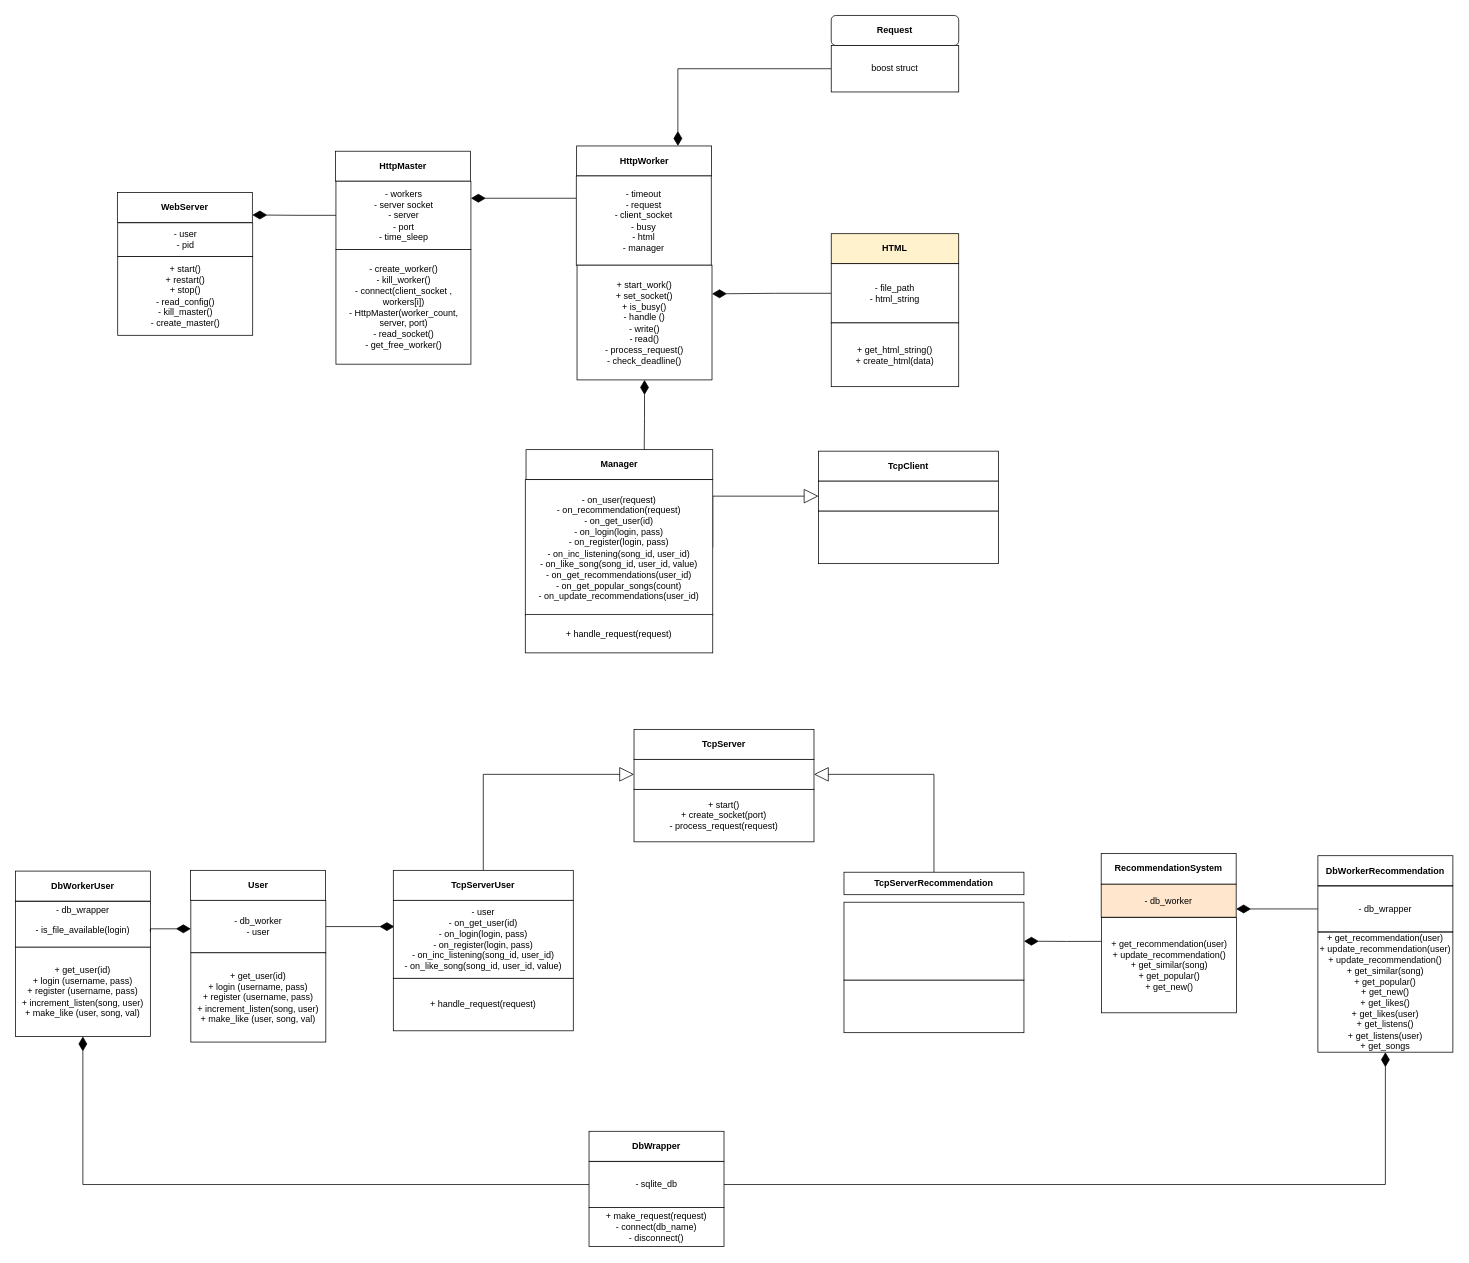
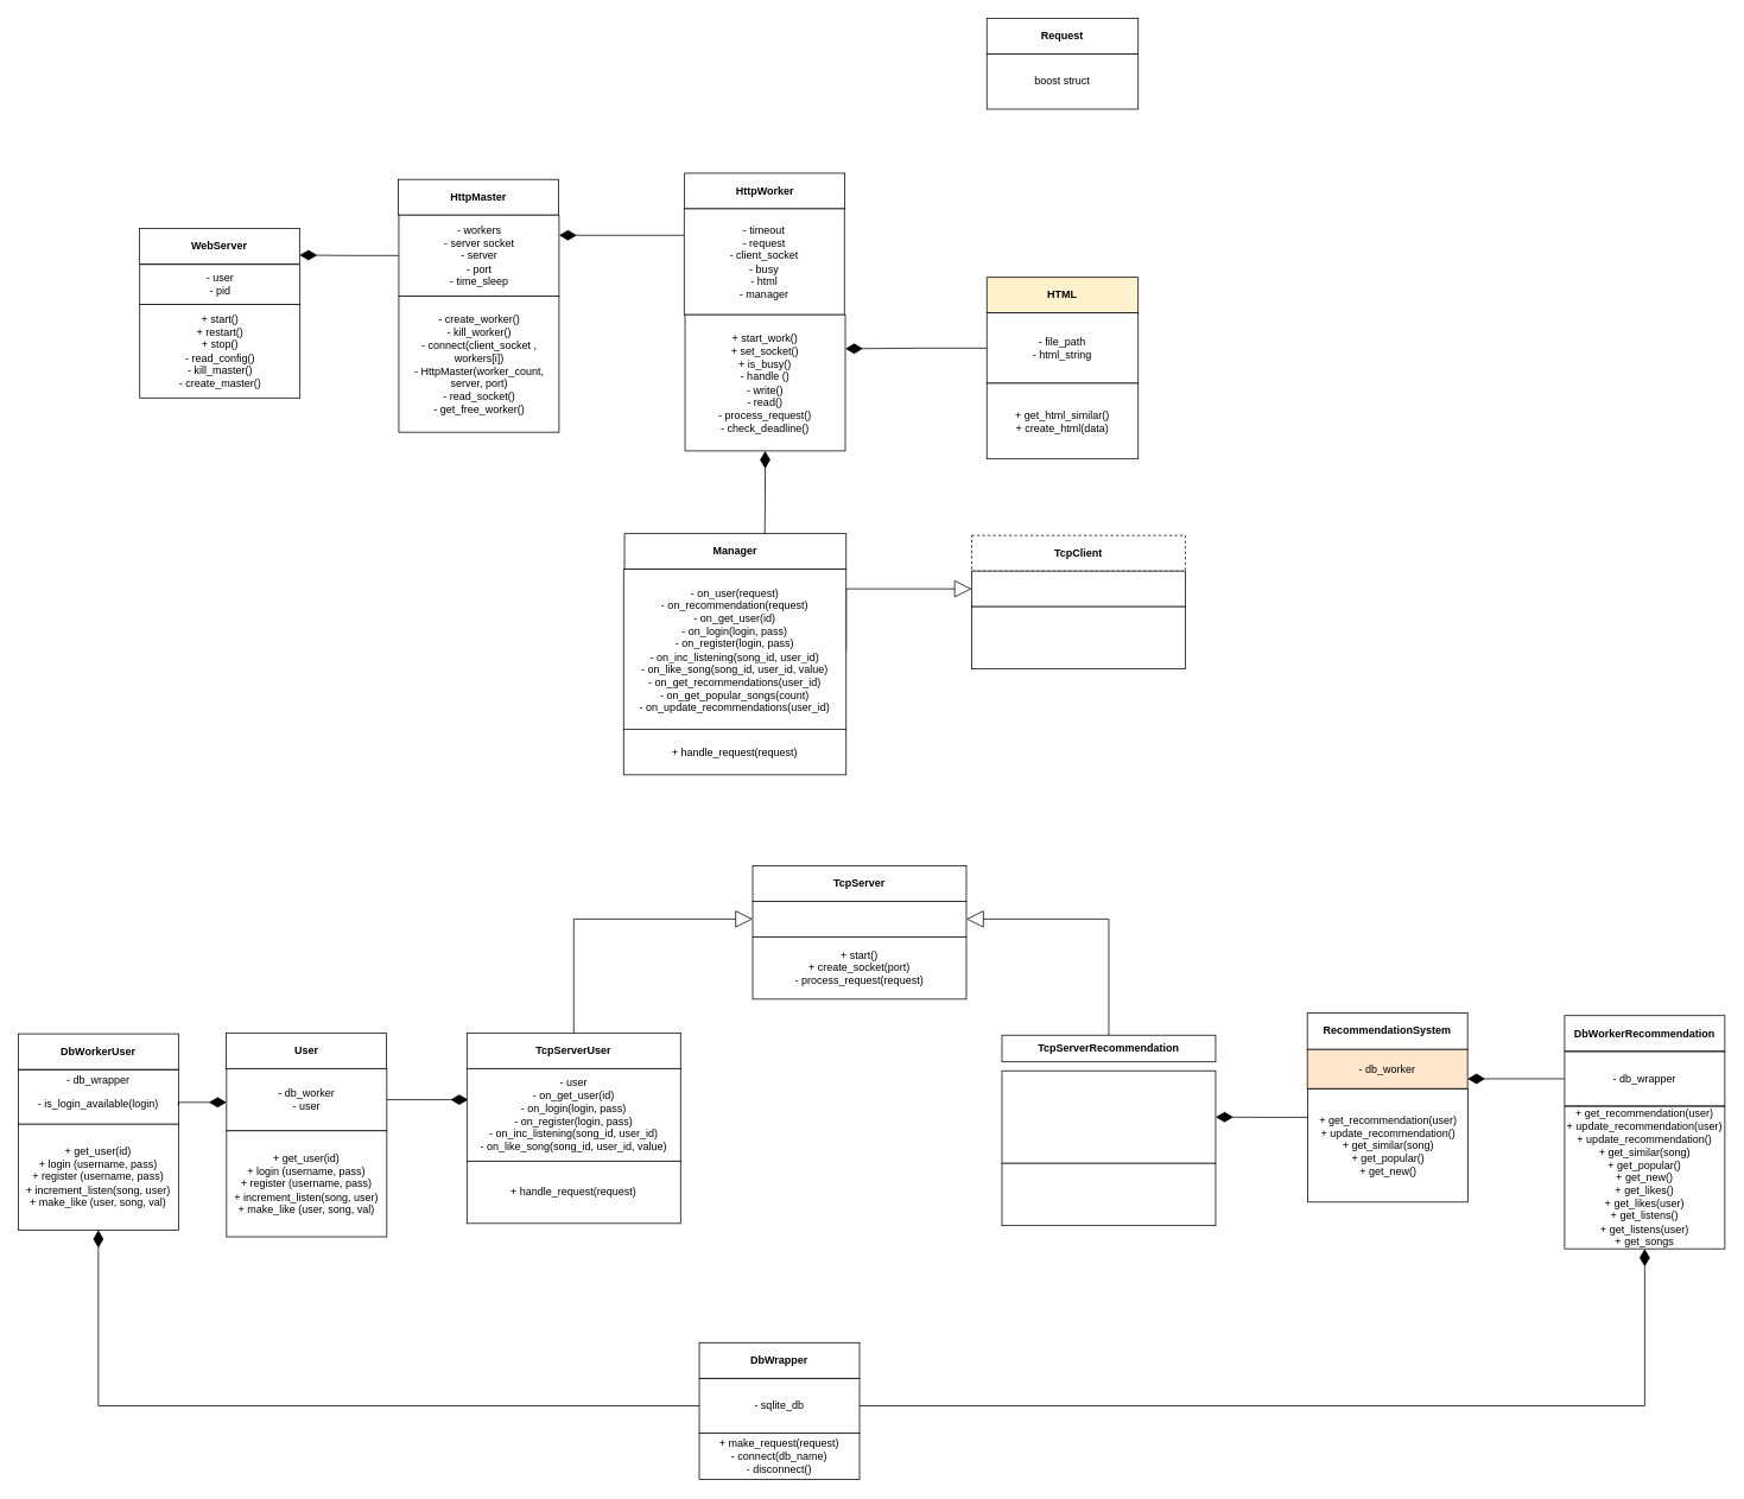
  <mxCell id="0" />
  <mxCell id="1" parent="0" />
  <mxCell id="2" value="&lt;b&gt;User&lt;/b&gt;" style="rounded=0;whiteSpace=wrap;html=1;" parent="1" vertex="1"><mxGeometry x="253.5" y="1160" width="180" height="40" as="geometry" /></mxCell>
  <mxCell id="3" style="edgeStyle=orthogonalEdgeStyle;rounded=0;orthogonalLoop=1;jettySize=auto;html=1;exitX=1;exitY=0.5;exitDx=0;exitDy=0;entryX=0.006;entryY=0.337;entryDx=0;entryDy=0;entryPerimeter=0;endArrow=diamondThin;endFill=1;endSize=17;" edge="1" parent="1" source="4" target="55"><mxGeometry relative="1" as="geometry" /></mxCell>
  <mxCell id="4" value="- db_worker&lt;br&gt;- user" style="rounded=0;whiteSpace=wrap;html=1;" parent="1" vertex="1"><mxGeometry x="254" y="1200" width="180" height="70" as="geometry" /></mxCell>
  <mxCell id="5" value="+ get_user(id)&lt;br&gt;+ login (username, pass)&lt;br&gt;+ register (username, pass)&lt;br&gt;+ increment_listen(song, user)&lt;br&gt;+ make_like (user, song, val)" style="rounded=0;whiteSpace=wrap;html=1;" parent="1" vertex="1"><mxGeometry x="254" y="1270" width="180" height="119" as="geometry" /></mxCell>
  <mxCell id="6" value="&lt;b&gt;WebServer&lt;/b&gt;" style="rounded=0;whiteSpace=wrap;html=1;" parent="1" vertex="1"><mxGeometry x="156" y="256" width="180" height="40" as="geometry" /></mxCell>
  <mxCell id="7" value="- user&lt;br&gt;- pid" style="rounded=0;whiteSpace=wrap;html=1;" parent="1" vertex="1"><mxGeometry x="156.5" y="296.5" width="180" height="45" as="geometry" /></mxCell>
  <mxCell id="8" value="+ start()&lt;br&gt;+ restart()&lt;br&gt;+ stop()&lt;br&gt;- read_config()&lt;br&gt;- kill_master()&lt;br&gt;- create_master()" style="rounded=0;whiteSpace=wrap;html=1;" parent="1" vertex="1"><mxGeometry x="156.5" y="341.5" width="180" height="105" as="geometry" /></mxCell>
  <mxCell id="9" value="&lt;b&gt;HttpMaster&lt;/b&gt;" style="rounded=0;whiteSpace=wrap;html=1;" parent="1" vertex="1"><mxGeometry x="447" y="201" width="180" height="40" as="geometry" /></mxCell>
  <mxCell id="10" style="edgeStyle=orthogonalEdgeStyle;rounded=0;orthogonalLoop=1;jettySize=auto;html=1;entryX=1;entryY=0.75;entryDx=0;entryDy=0;endArrow=diamondThin;endFill=1;endSize=17;" edge="1" parent="1" source="11" target="6"><mxGeometry relative="1" as="geometry" /></mxCell>
  <mxCell id="11" value="&lt;div&gt;&lt;span&gt;- workers&lt;/span&gt;&lt;br&gt;&lt;/div&gt;- server socket&lt;br&gt;- server&lt;br&gt;- port&lt;br&gt;- time_sleep" style="rounded=0;whiteSpace=wrap;html=1;" parent="1" vertex="1"><mxGeometry x="447.5" y="241" width="180" height="91" as="geometry" /></mxCell>
  <mxCell id="12" value="- create_worker()&lt;br&gt;&lt;div&gt;&lt;span&gt;- kill_worker()&lt;/span&gt;&lt;/div&gt;&lt;div&gt;- connect(client_socket&amp;nbsp;, workers[i])&lt;/div&gt;&lt;div&gt;- HttpMaster(worker_count, server, port)&lt;/div&gt;&lt;div&gt;- read_socket()&lt;/div&gt;&lt;div&gt;- get_free_worker()&lt;/div&gt;" style="rounded=0;whiteSpace=wrap;html=1;" parent="1" vertex="1"><mxGeometry x="447.5" y="332" width="180" height="153" as="geometry" /></mxCell>
  <mxCell id="13" value="&lt;b&gt;HttpWorker&lt;/b&gt;" style="rounded=0;whiteSpace=wrap;html=1;" parent="1" vertex="1"><mxGeometry x="768.5" y="194" width="180" height="40" as="geometry" /></mxCell>
  <mxCell id="14" style="edgeStyle=orthogonalEdgeStyle;rounded=0;orthogonalLoop=1;jettySize=auto;html=1;exitX=0;exitY=0.25;exitDx=0;exitDy=0;entryX=1;entryY=0.25;entryDx=0;entryDy=0;endArrow=diamondThin;endFill=1;endSize=17;" edge="1" parent="1" source="15" target="11"><mxGeometry relative="1" as="geometry" /></mxCell>
  <mxCell id="15" value="&lt;div&gt;&lt;div&gt;- timeout&lt;/div&gt;&lt;div&gt;- request&lt;/div&gt;&lt;/div&gt;&lt;div&gt;- client_socket&lt;/div&gt;&lt;div&gt;- busy&lt;/div&gt;&lt;div&gt;- html&lt;/div&gt;&lt;div&gt;- manager&lt;/div&gt;" style="rounded=0;whiteSpace=wrap;html=1;" parent="1" vertex="1"><mxGeometry x="768" y="234" width="180" height="119" as="geometry" /></mxCell>
  <mxCell id="16" style="edgeStyle=orthogonalEdgeStyle;rounded=0;orthogonalLoop=1;jettySize=auto;html=1;exitX=0.5;exitY=1;exitDx=0;exitDy=0;entryX=0.633;entryY=0.013;entryDx=0;entryDy=0;entryPerimeter=0;startArrow=diamondThin;startFill=1;startSize=17;endArrow=none;endFill=0;endSize=17;" edge="1" parent="1" source="17" target="25"><mxGeometry relative="1" as="geometry" /></mxCell>
  <mxCell id="17" value="&lt;div&gt;&lt;span&gt;+ start_work()&lt;/span&gt;&lt;/div&gt;&lt;div&gt;+ set_socket()&lt;/div&gt;&lt;div&gt;+ is_busy()&lt;br&gt;&lt;/div&gt;&lt;div&gt;- handle ()&lt;/div&gt;&lt;div&gt;- write()&lt;/div&gt;&lt;div&gt;- read()&lt;/div&gt;&lt;div&gt;- process_request()&lt;/div&gt;&lt;div&gt;- check_deadline()&lt;/div&gt;" style="rounded=0;whiteSpace=wrap;html=1;" parent="1" vertex="1"><mxGeometry x="769" y="353" width="180" height="153" as="geometry" /></mxCell>
  <mxCell id="18" value="&lt;b&gt;HTML&lt;/b&gt;" style="rounded=0;whiteSpace=wrap;html=1;fillColor=#fff2cc;" parent="1" vertex="1"><mxGeometry x="1108" y="311" width="170" height="40" as="geometry" /></mxCell>
  <mxCell id="19" style="edgeStyle=orthogonalEdgeStyle;rounded=0;orthogonalLoop=1;jettySize=auto;html=1;exitX=0;exitY=0.5;exitDx=0;exitDy=0;entryX=1;entryY=0.25;entryDx=0;entryDy=0;endArrow=diamondThin;endFill=1;endSize=17;" edge="1" parent="1" source="20" target="17"><mxGeometry relative="1" as="geometry" /></mxCell>
  <mxCell id="20" value="- file_path&lt;br&gt;- html_string" style="rounded=0;whiteSpace=wrap;html=1;" parent="1" vertex="1"><mxGeometry x="1108" y="351" width="170" height="79" as="geometry" /></mxCell>
- <mxCell id="21" value="&lt;div&gt;&lt;span&gt;+ get_html_string()&lt;/span&gt;&lt;br&gt;&lt;/div&gt;&lt;div&gt;+ create_html(data)&lt;/div&gt;" style="rounded=0;whiteSpace=wrap;html=1;" parent="1" vertex="1"><mxGeometry x="1108" y="430" width="170" height="85" as="geometry" /></mxCell>
- <mxCell id="22" value="&lt;b&gt;Request&lt;/b&gt;" style="whiteSpace=wrap;html=1;rounded=1;" parent="1" vertex="1"><mxGeometry x="1108" y="20" width="170" height="40" as="geometry" /></mxCell>
- <mxCell id="23" style="edgeStyle=orthogonalEdgeStyle;rounded=0;orthogonalLoop=1;jettySize=auto;html=1;exitX=0;exitY=0.5;exitDx=0;exitDy=0;entryX=0.75;entryY=0;entryDx=0;entryDy=0;endArrow=diamondThin;endFill=1;endSize=17;" edge="1" parent="1" source="24" target="13"><mxGeometry relative="1" as="geometry" /></mxCell>
+ <mxCell id="21" value="&lt;div&gt;&lt;span&gt;+ get_html_similar()&lt;/span&gt;&lt;br&gt;&lt;/div&gt;&lt;div&gt;+ create_html(data)&lt;/div&gt;" style="rounded=0;whiteSpace=wrap;html=1;" parent="1" vertex="1"><mxGeometry x="1108" y="430" width="170" height="85" as="geometry" /></mxCell>
+ <mxCell id="22" value="&lt;b&gt;Request&lt;/b&gt;" style="rounded=0;whiteSpace=wrap;html=1;" parent="1" vertex="1"><mxGeometry x="1108" y="20" width="170" height="40" as="geometry" /></mxCell>
  <mxCell id="24" value="boost struct" style="rounded=0;whiteSpace=wrap;html=1;" parent="1" vertex="1"><mxGeometry x="1108" y="60" width="170" height="62" as="geometry" /></mxCell>
  <mxCell id="25" value="&lt;b&gt;Manager&lt;/b&gt;" style="rounded=0;whiteSpace=wrap;html=1;" parent="1" vertex="1"><mxGeometry x="701" y="599" width="249" height="40" as="geometry" /></mxCell>
  <mxCell id="26" style="edgeStyle=orthogonalEdgeStyle;rounded=0;orthogonalLoop=1;jettySize=auto;html=1;exitX=1;exitY=0.5;exitDx=0;exitDy=0;entryX=0;entryY=0.5;entryDx=0;entryDy=0;endArrow=block;endFill=0;endSize=17;" edge="1" parent="1" source="27" target="47"><mxGeometry relative="1" as="geometry"><Array as="points"><mxPoint x="950" y="661" /></Array></mxGeometry></mxCell>
  <mxCell id="27" value="&lt;pre&gt;&lt;span style=&quot;background-color: rgb(255 , 255 , 255)&quot;&gt;&lt;font face=&quot;Helvetica&quot;&gt;- on_user(request)&lt;br&gt;- on_recommendation(request)&lt;br&gt;- on_get_user(id)&lt;br&gt;- on_login(login, pass)&lt;br&gt;- on_register(login, pass)&lt;br&gt;- on_inc_listening(song_id, user_id)&lt;br&gt;- on_like_song(song_id, user_id, value)&lt;br&gt;- on_get_recommendations(user_id)&lt;br&gt;- on_get_popular_songs(count)&lt;br&gt;- on_update_recommendations(user_id)&lt;/font&gt;&lt;/span&gt;&lt;/pre&gt;" style="rounded=0;whiteSpace=wrap;html=1;" parent="1" vertex="1"><mxGeometry x="700" y="639" width="250" height="181" as="geometry" /></mxCell>
  <mxCell id="28" value="+ handle_request(request)" style="rounded=0;whiteSpace=wrap;html=1;" parent="1" vertex="1"><mxGeometry x="700" y="819" width="250" height="51" as="geometry" /></mxCell>
  <mxCell id="29" value="&lt;b&gt;DbWrapper&lt;/b&gt;" style="rounded=0;whiteSpace=wrap;html=1;" parent="1" vertex="1"><mxGeometry x="785" y="1508" width="180" height="40" as="geometry" /></mxCell>
  <mxCell id="30" style="edgeStyle=orthogonalEdgeStyle;rounded=0;orthogonalLoop=1;jettySize=auto;html=1;exitX=0;exitY=0.5;exitDx=0;exitDy=0;entryX=0.5;entryY=1;entryDx=0;entryDy=0;endSize=17;endArrow=diamondThin;endFill=1;" edge="1" parent="1" source="32" target="36"><mxGeometry relative="1" as="geometry" /></mxCell>
  <mxCell id="31" style="edgeStyle=orthogonalEdgeStyle;rounded=0;orthogonalLoop=1;jettySize=auto;html=1;exitX=1;exitY=0.5;exitDx=0;exitDy=0;entryX=0.5;entryY=1;entryDx=0;entryDy=0;endSize=17;endArrow=diamondThin;endFill=1;" edge="1" parent="1" source="32" target="41"><mxGeometry relative="1" as="geometry" /></mxCell>
  <mxCell id="32" value="- sqlite_db" style="rounded=0;whiteSpace=wrap;html=1;" parent="1" vertex="1"><mxGeometry x="785" y="1548.5" width="180" height="61" as="geometry" /></mxCell>
  <mxCell id="33" value="+ make_request(request)&lt;br&gt;- connect(db_name)&lt;br&gt;- disconnect()" style="rounded=0;whiteSpace=wrap;html=1;" parent="1" vertex="1"><mxGeometry x="785" y="1609.5" width="180" height="52" as="geometry" /></mxCell>
  <mxCell id="34" value="&lt;b&gt;DbWorkerUser&lt;/b&gt;" style="rounded=0;whiteSpace=wrap;html=1;" parent="1" vertex="1"><mxGeometry x="20" y="1161" width="180" height="40" as="geometry" /></mxCell>
- <mxCell id="35" value="&lt;span style=&quot;background-color: rgb(255 , 255 , 255)&quot;&gt;- db_wrapper&lt;br&gt;&lt;/span&gt;&lt;pre&gt;&lt;span style=&quot;background-color: rgb(255 , 255 , 255)&quot;&gt;&lt;font face=&quot;Helvetica&quot;&gt;- is_file_available(login)&lt;/font&gt;&lt;/span&gt;&lt;/pre&gt;" style="rounded=0;whiteSpace=wrap;html=1;" parent="1" vertex="1"><mxGeometry x="20" y="1201.5" width="180" height="61" as="geometry" /></mxCell>
+ <mxCell id="35" value="&lt;span style=&quot;background-color: rgb(255 , 255 , 255)&quot;&gt;- db_wrapper&lt;br&gt;&lt;/span&gt;&lt;pre&gt;&lt;span style=&quot;background-color: rgb(255 , 255 , 255)&quot;&gt;&lt;font face=&quot;Helvetica&quot;&gt;- is_login_available(login)&lt;/font&gt;&lt;/span&gt;&lt;/pre&gt;" style="rounded=0;whiteSpace=wrap;html=1;" parent="1" vertex="1"><mxGeometry x="20" y="1201.5" width="180" height="61" as="geometry" /></mxCell>
  <mxCell id="36" value="+ get_user(id)&lt;br&gt;+ login (username, pass)&lt;br&gt;+ register (username, pass)&lt;br&gt;+ increment_listen(song, user)&lt;br&gt;+ make_like (user, song, val)" style="rounded=0;whiteSpace=wrap;html=1;" parent="1" vertex="1"><mxGeometry x="20" y="1262.5" width="180" height="119" as="geometry" /></mxCell>
  <mxCell id="37" style="edgeStyle=orthogonalEdgeStyle;rounded=0;orthogonalLoop=1;jettySize=auto;html=1;endArrow=diamondThin;endFill=1;endSize=17;exitX=1;exitY=0.5;exitDx=0;exitDy=0;" parent="1" edge="1"><mxGeometry relative="1" as="geometry"><mxPoint x="200" y="1242" as="sourcePoint" /><mxPoint x="254" y="1238" as="targetPoint" /><Array as="points"><mxPoint x="200" y="1238" /></Array></mxGeometry></mxCell>
  <mxCell id="38" value="&lt;b&gt;DbWorkerRecommendation&lt;/b&gt;" style="rounded=0;whiteSpace=wrap;html=1;" parent="1" vertex="1"><mxGeometry x="1757" y="1140.5" width="180" height="40" as="geometry" /></mxCell>
  <mxCell id="39" style="edgeStyle=orthogonalEdgeStyle;rounded=0;orthogonalLoop=1;jettySize=auto;html=1;exitX=0;exitY=0.5;exitDx=0;exitDy=0;entryX=1;entryY=0.75;entryDx=0;entryDy=0;endArrow=diamondThin;endFill=1;endSize=17;" edge="1" parent="1" source="40" target="43"><mxGeometry relative="1" as="geometry" /></mxCell>
  <mxCell id="40" value="- db_wrapper" style="rounded=0;whiteSpace=wrap;html=1;" parent="1" vertex="1"><mxGeometry x="1757" y="1181" width="180" height="61" as="geometry" /></mxCell>
  <mxCell id="41" value="+ get_recommendation(user)&lt;br&gt;+ update_recommendation(user)&lt;br&gt;+ update_recommendation()&lt;br&gt;+ get_similar(song)&lt;br&gt;+ get_popular()&lt;br&gt;+ get_new()&lt;br&gt;+ get_likes()&lt;br&gt;+ get_likes(user)&lt;br&gt;+ get_listens()&lt;br&gt;+ get_listens(user)&lt;br&gt;+ get_songs" style="rounded=0;whiteSpace=wrap;html=1;" parent="1" vertex="1"><mxGeometry x="1757" y="1242.5" width="180" height="160" as="geometry" /></mxCell>
  <mxCell id="42" value="&lt;b&gt;RecommendationSystem&lt;/b&gt;" style="rounded=0;whiteSpace=wrap;html=1;" parent="1" vertex="1"><mxGeometry x="1468" y="1137.5" width="180" height="41" as="geometry" /></mxCell>
  <mxCell id="43" value="- db_worker" style="rounded=0;whiteSpace=wrap;html=1;fillColor=#ffe6cc;" parent="1" vertex="1"><mxGeometry x="1468" y="1178.5" width="180" height="44" as="geometry" /></mxCell>
  <mxCell id="44" style="edgeStyle=orthogonalEdgeStyle;rounded=0;orthogonalLoop=1;jettySize=auto;html=1;exitX=0;exitY=0.25;exitDx=0;exitDy=0;entryX=1;entryY=0.5;entryDx=0;entryDy=0;endArrow=diamondThin;endFill=1;endSize=17;" edge="1" parent="1" source="45" target="58"><mxGeometry relative="1" as="geometry" /></mxCell>
  <mxCell id="45" value="&lt;span style=&quot;white-space: normal&quot;&gt;+ get_recommendation(user)&lt;/span&gt;&lt;br style=&quot;white-space: normal&quot;&gt;&lt;span style=&quot;white-space: normal&quot;&gt;+ update_recommendation()&lt;br&gt;&lt;/span&gt;+ get_similar(song)&lt;br style=&quot;white-space: normal&quot;&gt;&lt;span style=&quot;white-space: normal&quot;&gt;+ get_popular()&lt;/span&gt;&lt;br style=&quot;white-space: normal&quot;&gt;&lt;span style=&quot;white-space: normal&quot;&gt;+ get_new()&lt;br&gt;&lt;/span&gt;" style="rounded=0;whiteSpace=wrap;html=1;" parent="1" vertex="1"><mxGeometry x="1468.5" y="1223" width="180" height="127" as="geometry" /></mxCell>
- <mxCell id="46" value="&lt;b&gt;TcpClient&lt;/b&gt;" style="rounded=0;whiteSpace=wrap;html=1;" vertex="1" parent="1"><mxGeometry x="1091" y="601" width="240" height="40" as="geometry" /></mxCell>
+ <mxCell id="46" value="&lt;b&gt;TcpClient&lt;/b&gt;" style="rounded=0;whiteSpace=wrap;html=1;dashed=1;" vertex="1" parent="1"><mxGeometry x="1091" y="601" width="240" height="40" as="geometry" /></mxCell>
  <mxCell id="47" value="" style="rounded=0;whiteSpace=wrap;html=1;" vertex="1" parent="1"><mxGeometry x="1091" y="641" width="240" height="40" as="geometry" /></mxCell>
  <mxCell id="48" value="" style="rounded=0;whiteSpace=wrap;html=1;" vertex="1" parent="1"><mxGeometry x="1091" y="681" width="240" height="70" as="geometry" /></mxCell>
  <mxCell id="49" value="&lt;b&gt;TcpServer&lt;/b&gt;" style="rounded=0;whiteSpace=wrap;html=1;" vertex="1" parent="1"><mxGeometry x="845" y="972" width="240" height="40" as="geometry" /></mxCell>
  <mxCell id="50" style="edgeStyle=orthogonalEdgeStyle;rounded=0;orthogonalLoop=1;jettySize=auto;html=1;exitX=0;exitY=0.5;exitDx=0;exitDy=0;entryX=0.5;entryY=0;entryDx=0;entryDy=0;endArrow=none;endFill=0;endSize=17;startArrow=block;startFill=0;startSize=17;" edge="1" parent="1" source="52" target="54"><mxGeometry relative="1" as="geometry" /></mxCell>
  <mxCell id="51" style="edgeStyle=orthogonalEdgeStyle;rounded=0;orthogonalLoop=1;jettySize=auto;html=1;exitX=1;exitY=0.5;exitDx=0;exitDy=0;entryX=0.5;entryY=0;entryDx=0;entryDy=0;startArrow=block;startFill=0;startSize=17;endArrow=none;endFill=0;endSize=17;" edge="1" parent="1" source="52" target="57"><mxGeometry relative="1" as="geometry" /></mxCell>
  <mxCell id="52" value="" style="rounded=0;whiteSpace=wrap;html=1;" vertex="1" parent="1"><mxGeometry x="845" y="1012" width="240" height="40" as="geometry" /></mxCell>
  <mxCell id="53" value="+ start()&lt;br&gt;+ create_socket(port)&lt;br&gt;- process_request(request)" style="rounded=0;whiteSpace=wrap;html=1;" vertex="1" parent="1"><mxGeometry x="845" y="1052" width="240" height="70" as="geometry" /></mxCell>
  <mxCell id="54" value="&lt;b&gt;TcpServerUser&lt;/b&gt;" style="rounded=0;whiteSpace=wrap;html=1;" vertex="1" parent="1"><mxGeometry x="524" y="1160" width="240" height="40" as="geometry" /></mxCell>
  <mxCell id="55" value="&lt;pre&gt;&lt;span style=&quot;background-color: rgb(255 , 255 , 255)&quot;&gt;&lt;font face=&quot;Helvetica&quot;&gt;- user&lt;br&gt;- on_get_user(id)&lt;br&gt;- on_login(login, pass)&lt;br&gt;- on_register(login, pass)&lt;br&gt;- on_inc_listening(song_id, user_id)&lt;br&gt;- on_like_song(song_id, user_id, value)&lt;/font&gt;&lt;/span&gt;&lt;/pre&gt;" style="rounded=0;whiteSpace=wrap;html=1;" vertex="1" parent="1"><mxGeometry x="524" y="1200" width="240" height="104" as="geometry" /></mxCell>
  <mxCell id="56" value="+ handle_request(request)" style="rounded=0;whiteSpace=wrap;html=1;" vertex="1" parent="1"><mxGeometry x="524" y="1304" width="240" height="70" as="geometry" /></mxCell>
  <mxCell id="57" value="&lt;b&gt;TcpServerRecommendation&lt;/b&gt;" style="rounded=0;whiteSpace=wrap;html=1;" vertex="1" parent="1"><mxGeometry x="1125" y="1162.5" width="240" height="30" as="geometry" /></mxCell>
  <mxCell id="58" value="&lt;pre&gt;&lt;br&gt;&lt;/pre&gt;" style="rounded=0;whiteSpace=wrap;html=1;" vertex="1" parent="1"><mxGeometry x="1125" y="1202.5" width="240" height="104" as="geometry" /></mxCell>
  <mxCell id="59" value="" style="rounded=0;whiteSpace=wrap;html=1;" vertex="1" parent="1"><mxGeometry x="1125" y="1306.5" width="240" height="70" as="geometry" /></mxCell>
